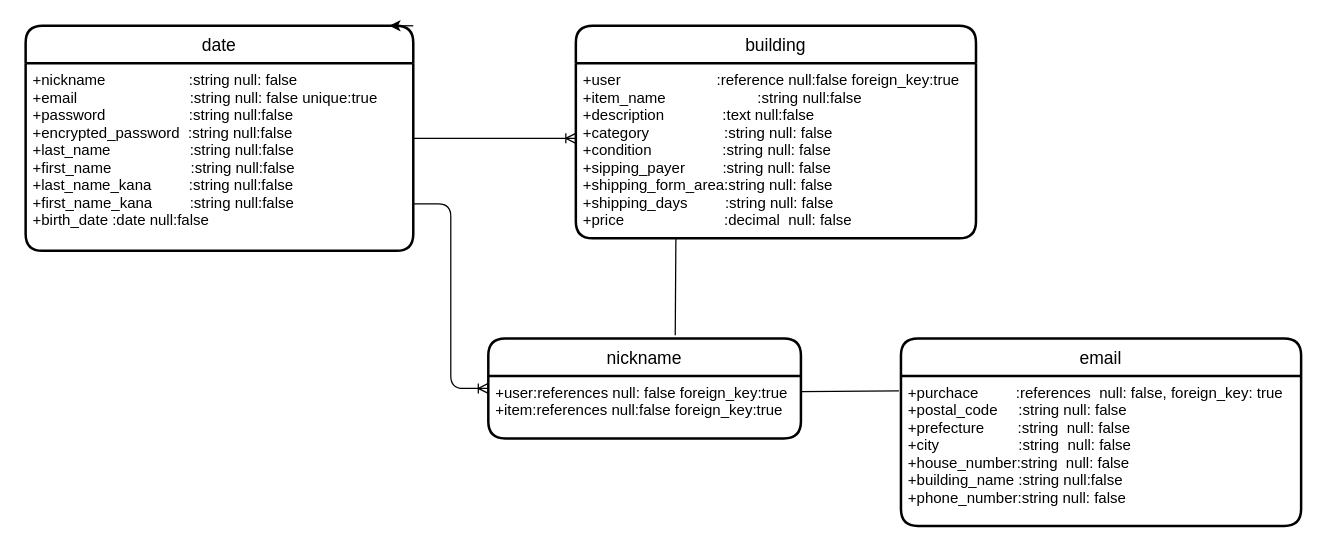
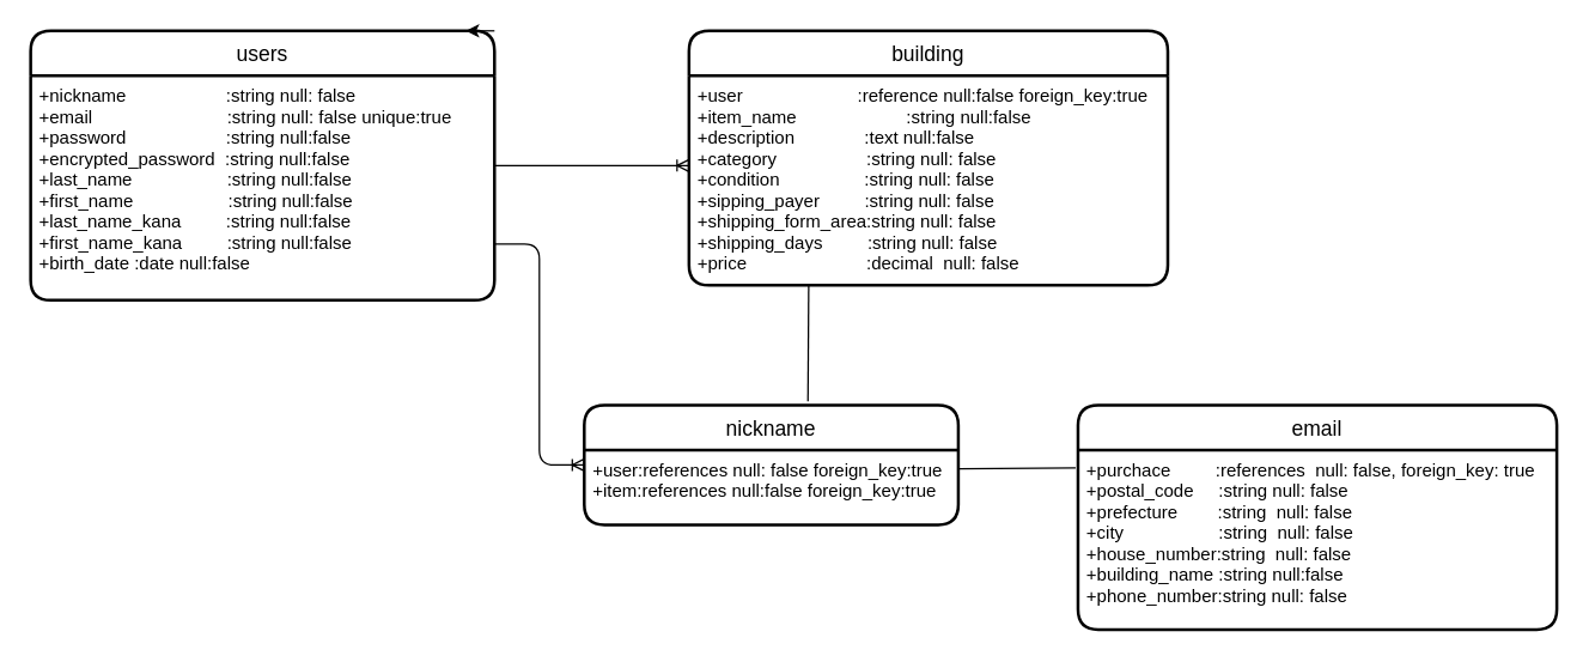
  <mxCell id="0" />
  <mxCell id="1" parent="0" />
- <mxCell id="2" value="date" style="swimlane;childLayout=stackLayout;horizontal=1;startSize=30;horizontalStack=0;rounded=1;fontSize=14;fontStyle=0;strokeWidth=2;resizeParent=0;resizeLast=1;shadow=0;dashed=0;align=center;" vertex="1" parent="1"><mxGeometry x="20" y="20" width="310" height="180" as="geometry" /></mxCell>
+ <mxCell id="2" value="users" style="swimlane;childLayout=stackLayout;horizontal=1;startSize=30;horizontalStack=0;rounded=1;fontSize=14;fontStyle=0;strokeWidth=2;resizeParent=0;resizeLast=1;shadow=0;dashed=0;align=center;" vertex="1" parent="1"><mxGeometry x="20" y="20" width="310" height="180" as="geometry" /></mxCell>
  <mxCell id="3" value="+nickname                    :string null: false&#10;+email                           :string null: false unique:true&#10;+password                    :string null:false&#10;+encrypted_password  :string null:false&#10;+last_name                   :string null:false&#10;+first_name                   :string null:false&#10;+last_name_kana         :string null:false&#10;+first_name_kana         :string null:false&#10;+birth_date :date null:false" style="align=left;strokeColor=none;fillColor=none;spacingLeft=4;fontSize=12;verticalAlign=top;resizable=0;rotatable=0;part=1;" vertex="1" parent="2"><mxGeometry y="30" width="310" height="150" as="geometry" /></mxCell>
  <mxCell id="4" style="edgeStyle=none;html=1;exitX=1;exitY=0;exitDx=0;exitDy=0;entryX=0.938;entryY=0;entryDx=0;entryDy=0;entryPerimeter=0;" edge="1" parent="1" source="2" target="2"><mxGeometry relative="1" as="geometry" /></mxCell>
  <mxCell id="5" value="building" style="swimlane;childLayout=stackLayout;horizontal=1;startSize=30;horizontalStack=0;rounded=1;fontSize=14;fontStyle=0;strokeWidth=2;resizeParent=0;resizeLast=1;shadow=0;dashed=0;align=center;" vertex="1" parent="1"><mxGeometry x="460" y="20" width="320" height="170" as="geometry" /></mxCell>
  <mxCell id="6" value="+user                       :reference null:false foreign_key:true     &#10;+item_name                      :string null:false&#10;+description              :text null:false&#10;+category                  :string null: false&#10;+condition                 :string null: false&#10;+sipping_payer         :string null: false&#10;+shipping_form_area:string null: false&#10;+shipping_days         :string null: false&#10;+price                        :decimal  null: false" style="align=left;strokeColor=none;fillColor=none;spacingLeft=4;fontSize=12;verticalAlign=top;resizable=0;rotatable=0;part=1;" vertex="1" parent="5"><mxGeometry y="30" width="320" height="140" as="geometry" /></mxCell>
  <mxCell id="7" value="nickname" style="swimlane;childLayout=stackLayout;horizontal=1;startSize=30;horizontalStack=0;rounded=1;fontSize=14;fontStyle=0;strokeWidth=2;resizeParent=0;resizeLast=1;shadow=0;dashed=0;align=center;" vertex="1" parent="1"><mxGeometry x="390" y="270" width="250" height="80" as="geometry" /></mxCell>
  <mxCell id="8" value="+user:references null: false foreign_key:true&#10;+item:references null:false foreign_key:true" style="align=left;strokeColor=none;fillColor=none;spacingLeft=4;fontSize=12;verticalAlign=top;resizable=0;rotatable=0;part=1;" vertex="1" parent="7"><mxGeometry y="30" width="250" height="50" as="geometry" /></mxCell>
  <mxCell id="9" value="email" style="swimlane;childLayout=stackLayout;horizontal=1;startSize=30;horizontalStack=0;rounded=1;fontSize=14;fontStyle=0;strokeWidth=2;resizeParent=0;resizeLast=1;shadow=0;dashed=0;align=center;" vertex="1" parent="1"><mxGeometry x="720" y="270" width="320" height="150" as="geometry" /></mxCell>
  <mxCell id="10" value="+purchace         :references  null: false, foreign_key: true&#10;+postal_code     :string null: false&#10;+prefecture        :string  null: false&#10;+city                   :string  null: false&#10;+house_number:string  null: false&#10;+building_name :string null:false&#10;+phone_number:string null: false&#10;&#10;      &#10;" style="align=left;strokeColor=none;fillColor=none;spacingLeft=4;fontSize=12;verticalAlign=top;resizable=0;rotatable=0;part=1;" vertex="1" parent="9"><mxGeometry y="30" width="320" height="120" as="geometry" /></mxCell>
  <mxCell id="11" value="" style="edgeStyle=entityRelationEdgeStyle;fontSize=12;html=1;endArrow=ERoneToMany;" edge="1" parent="1"><mxGeometry width="100" height="100" relative="1" as="geometry"><mxPoint x="330" y="110" as="sourcePoint" /><mxPoint x="460" y="110" as="targetPoint" /></mxGeometry></mxCell>
  <mxCell id="12" value="" style="edgeStyle=entityRelationEdgeStyle;fontSize=12;html=1;endArrow=ERoneToMany;entryX=0;entryY=0.5;entryDx=0;entryDy=0;exitX=1;exitY=0.75;exitDx=0;exitDy=0;" edge="1" parent="1" source="3" target="7"><mxGeometry width="100" height="100" relative="1" as="geometry"><mxPoint x="142.5" y="200" as="sourcePoint" /><mxPoint x="207.5" y="280" as="targetPoint" /></mxGeometry></mxCell>
  <mxCell id="13" value="" style="endArrow=none;html=1;rounded=0;exitX=0.25;exitY=1;exitDx=0;exitDy=0;entryX=0.598;entryY=-0.031;entryDx=0;entryDy=0;entryPerimeter=0;" edge="1" parent="1" source="6" target="7"><mxGeometry relative="1" as="geometry"><mxPoint x="550" y="210" as="sourcePoint" /><mxPoint x="710" y="210" as="targetPoint" /></mxGeometry></mxCell>
  <mxCell id="14" value="" style="endArrow=none;html=1;rounded=0;exitX=1;exitY=0.25;exitDx=0;exitDy=0;entryX=-0.005;entryY=0.1;entryDx=0;entryDy=0;entryPerimeter=0;" edge="1" parent="1" source="8" target="10"><mxGeometry relative="1" as="geometry"><mxPoint x="550" y="210" as="sourcePoint" /><mxPoint x="710" y="210" as="targetPoint" /></mxGeometry></mxCell>
